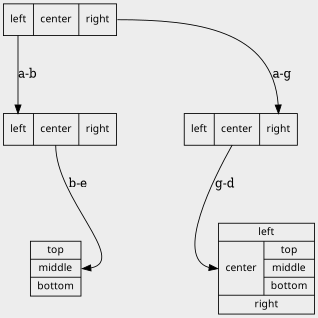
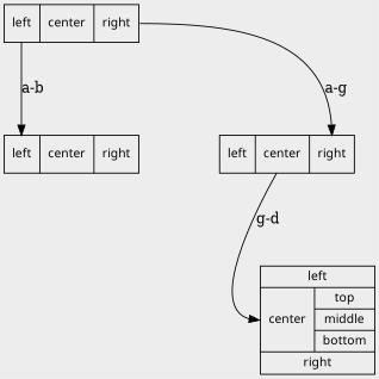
  digraph {
    bgcolor="#EDEDED"
    nodesep=1.1
    rankdir=TB
    ranksep=1.05
    node [fontname="Migu 1M" fontsize=12 shape=record]
    n1 [label="<pl>left|center|<pr>right"]
    n2 [label="<pl>left|<pc>center|<pr>right"]
    n3 [label="left|center|<pr>right"]
-   n4 [label="{top|<pm>middle|bottom}"]
    n5 [label="{left|{<pc>center|{top|middle|bottom}}|right}}"]
    n1 -> n2 [headport=pl label="a-b" tailport=pl weight=2.0]
    n1 -> n3 [headport=pr label="a-g" tailport=pr weight=1.0]
-   n2 -> n4 [headport=pm label="b-e" tailport=pc]
    n3 -> n5 [headport=pc label="g-d"]
  }
